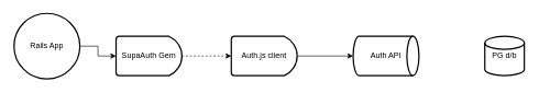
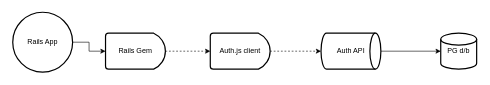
  <mxCell id="0" />
  <mxCell id="1" parent="0" />
  <mxCell id="2" value="" style="edgeStyle=orthogonalEdgeStyle;rounded=0;orthogonalLoop=1;jettySize=auto;html=1;" edge="1" parent="1" source="3" target="6"><mxGeometry relative="1" as="geometry" /></mxCell>
  <mxCell id="3" value="Rails App" style="strokeWidth=2;html=1;shape=mxgraph.flowchart.start_2;whiteSpace=wrap;" vertex="1" parent="1"><mxGeometry x="20" y="20" width="100" height="100" as="geometry" /></mxCell>
  <mxCell id="4" value="PG d/b" style="strokeWidth=2;html=1;shape=mxgraph.flowchart.database;whiteSpace=wrap;" vertex="1" parent="1"><mxGeometry x="735" y="55" width="60" height="60" as="geometry" /></mxCell>
  <mxCell id="5" value="" style="edgeStyle=orthogonalEdgeStyle;rounded=0;orthogonalLoop=1;jettySize=auto;html=1;dashed=1;" edge="1" parent="1" source="6" target="8"><mxGeometry relative="1" as="geometry" /></mxCell>
- <mxCell id="6" value="SupaAuth Gem" style="strokeWidth=2;html=1;shape=mxgraph.flowchart.delay;whiteSpace=wrap;" vertex="1" parent="1"><mxGeometry x="175" y="55" width="100" height="60" as="geometry" /></mxCell>
- <mxCell id="7" value="" style="edgeStyle=orthogonalEdgeStyle;rounded=0;orthogonalLoop=1;jettySize=auto;html=1;" edge="1" parent="1" source="8" target="10"><mxGeometry relative="1" as="geometry" /></mxCell>
+ <mxCell id="6" value="Rails Gem" style="strokeWidth=2;html=1;shape=mxgraph.flowchart.delay;whiteSpace=wrap;" vertex="1" parent="1"><mxGeometry x="175" y="55" width="100" height="60" as="geometry" /></mxCell>
+ <mxCell id="7" value="" style="edgeStyle=orthogonalEdgeStyle;rounded=0;orthogonalLoop=1;jettySize=auto;html=1;dashed=1;" edge="1" parent="1" source="8" target="10"><mxGeometry relative="1" as="geometry" /></mxCell>
  <mxCell id="8" value="Auth.js client" style="strokeWidth=2;html=1;shape=mxgraph.flowchart.delay;whiteSpace=wrap;" vertex="1" parent="1"><mxGeometry x="350" y="55" width="100" height="60" as="geometry" /></mxCell>
+ <mxCell id="9" value="" style="edgeStyle=orthogonalEdgeStyle;rounded=0;orthogonalLoop=1;jettySize=auto;html=1;" edge="1" parent="1" source="10" target="4"><mxGeometry relative="1" as="geometry" /></mxCell>
  <mxCell id="10" value="Auth API" style="strokeWidth=2;html=1;shape=mxgraph.flowchart.direct_data;whiteSpace=wrap;" vertex="1" parent="1"><mxGeometry x="535" y="55" width="100" height="60" as="geometry" /></mxCell>
